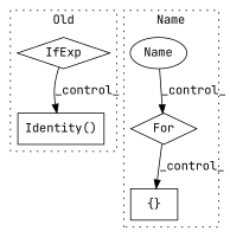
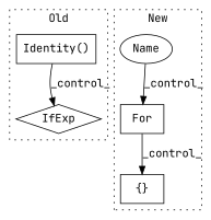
  digraph {
    fontname="JetBrains Mono"
    node [fontname="JetBrains Mono" shape=box]
    edge [fontname="JetBrains Mono"]
    n1 [a=75 l=13 label="Identity()" s=5362]
    n2 [a=51 l="4,6" label=IfExp s="5334,5356" shape=diamond]
-   n3 [a=107 l="4,14" label=For s="5272,5311" shape=diamond]
+   n3 [a=107 l="4,14" label=For s="5272,5311"]
    n4 [a=59 l="18,0" label="{}" s="5354,5469"]
    n5 [a=87 l=1 label=Name s=5281 shape=ellipse]
    subgraph cluster_1 {
      label=Old
      style=dotted
      n1
      n2
    }
    subgraph cluster_2 {
-     label=Name
+     label=New
      style=dotted
      n3
      n4
      n5
    }
-   n2 -> n1 [label=_control_]
+   n1 -> n2 [label=_control_]
    n3 -> n4 [label=_control_]
    n5 -> n3 [label=_control_]
  }
